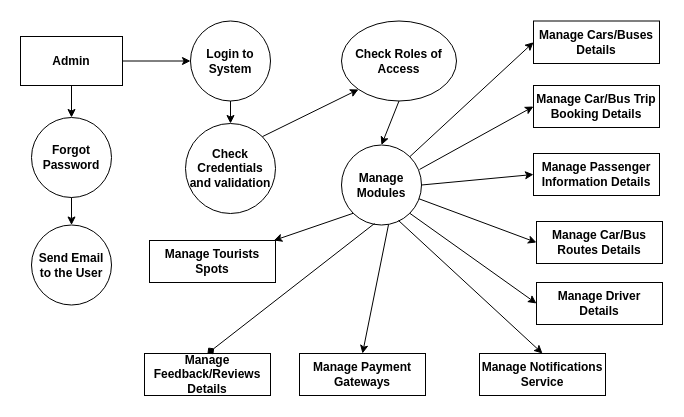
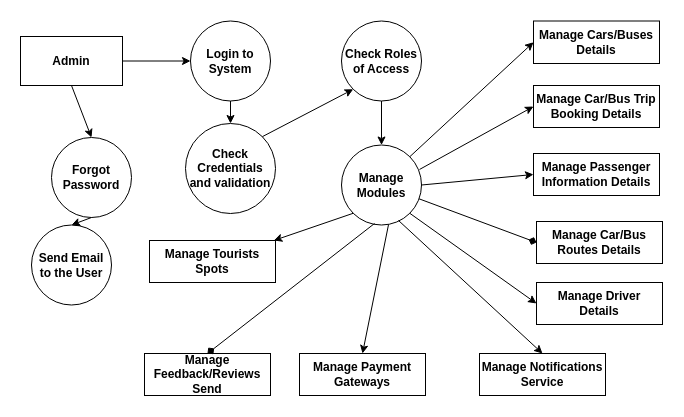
  <mxCell id="0" />
  <mxCell id="1" parent="0" />
  <mxCell id="2" value="&lt;b&gt;Admin&lt;/b&gt;" style="rounded=0;whiteSpace=wrap;html=1;" vertex="1" parent="1"><mxGeometry x="20" y="36" width="102" height="49" as="geometry" /></mxCell>
- <mxCell id="3" value="&lt;b&gt;Forgot Password&lt;/b&gt;" style="ellipse;whiteSpace=wrap;html=1;aspect=fixed;" vertex="1" parent="1"><mxGeometry x="31" y="117" width="80" height="80" as="geometry" /></mxCell>
+ <mxCell id="3" value="&lt;b&gt;Forgot Password&lt;/b&gt;" style="ellipse;whiteSpace=wrap;html=1;aspect=fixed;" vertex="1" parent="1"><mxGeometry x="51" y="137" width="80" height="80" as="geometry" /></mxCell>
  <mxCell id="4" value="&lt;b&gt;Send Email to the User&lt;/b&gt;" style="ellipse;whiteSpace=wrap;html=1;aspect=fixed;" vertex="1" parent="1"><mxGeometry x="31" y="224.5" width="80" height="80" as="geometry" /></mxCell>
  <mxCell id="5" value="&lt;b&gt;Manage Cars/Buses Details&lt;/b&gt;" style="rounded=0;whiteSpace=wrap;html=1;" vertex="1" parent="1"><mxGeometry x="533" y="20.5" width="126" height="42.5" as="geometry" /></mxCell>
  <mxCell id="6" value="&lt;b&gt;Check Credentials and validation&lt;/b&gt;" style="ellipse;whiteSpace=wrap;html=1;aspect=fixed;" vertex="1" parent="1"><mxGeometry x="185" y="123" width="90" height="90" as="geometry" /></mxCell>
- <mxCell id="7" value="&lt;b&gt;Check Roles of Access&lt;/b&gt;" style="ellipse;whiteSpace=wrap;html=1;aspect=fixed;" vertex="1" parent="1"><mxGeometry x="341" y="20.5" width="115" height="80" as="geometry" /></mxCell>
+ <mxCell id="7" value="&lt;b&gt;Check Roles of Access&lt;/b&gt;" style="ellipse;whiteSpace=wrap;html=1;aspect=fixed;" vertex="1" parent="1"><mxGeometry x="341" y="20.5" width="80" height="80" as="geometry" /></mxCell>
  <mxCell id="8" value="&lt;b&gt;Login to System&lt;/b&gt;" style="ellipse;whiteSpace=wrap;html=1;aspect=fixed;" vertex="1" parent="1"><mxGeometry x="190" y="20.5" width="80" height="80" as="geometry" /></mxCell>
  <mxCell id="9" value="&lt;b&gt;Manage Modules&lt;/b&gt;" style="ellipse;whiteSpace=wrap;html=1;aspect=fixed;" vertex="1" parent="1"><mxGeometry x="341" y="144.5" width="80" height="80" as="geometry" /></mxCell>
  <mxCell id="10" value="&lt;b&gt;Manage Car/Bus Trip Booking Details&lt;/b&gt;" style="rounded=0;whiteSpace=wrap;html=1;" vertex="1" parent="1"><mxGeometry x="533" y="85" width="126" height="42" as="geometry" /></mxCell>
  <mxCell id="11" value="&lt;b&gt;Manage Car/Bus Routes Details&lt;/b&gt;" style="rounded=0;whiteSpace=wrap;html=1;" vertex="1" parent="1"><mxGeometry x="536" y="221" width="126" height="42" as="geometry" /></mxCell>
  <mxCell id="12" value="&lt;b&gt;Manage Notifications Service&lt;/b&gt;" style="rounded=0;whiteSpace=wrap;html=1;" vertex="1" parent="1"><mxGeometry x="479" y="353" width="126" height="42" as="geometry" /></mxCell>
  <mxCell id="13" value="&lt;b&gt;Manage Payment Gateways&lt;/b&gt;" style="rounded=0;whiteSpace=wrap;html=1;" vertex="1" parent="1"><mxGeometry x="299" y="353" width="126" height="42" as="geometry" /></mxCell>
  <mxCell id="14" value="&lt;b&gt;Manage Passenger Information Details&lt;/b&gt;" style="rounded=0;whiteSpace=wrap;html=1;" vertex="1" parent="1"><mxGeometry x="533" y="153" width="126" height="42" as="geometry" /></mxCell>
  <mxCell id="15" value="&lt;b&gt;Manage Driver Details&lt;/b&gt;" style="rounded=0;whiteSpace=wrap;html=1;" vertex="1" parent="1"><mxGeometry x="536" y="282" width="126" height="42" as="geometry" /></mxCell>
- <mxCell id="16" value="&lt;b&gt;Manage Feedback/Reviews Details&lt;/b&gt;" style="rounded=0;whiteSpace=wrap;html=1;" vertex="1" parent="1"><mxGeometry x="144" y="353" width="126" height="42" as="geometry" /></mxCell>
+ <mxCell id="16" value="&lt;b&gt;Manage Feedback/Reviews Send&lt;/b&gt;" style="rounded=0;whiteSpace=wrap;html=1;" vertex="1" parent="1"><mxGeometry x="144" y="353" width="126" height="42" as="geometry" /></mxCell>
  <mxCell id="17" value="" style="endArrow=classic;html=1;rounded=0;exitX=0.5;exitY=1;exitDx=0;exitDy=0;entryX=0.5;entryY=0;entryDx=0;entryDy=0;" edge="1" parent="1" source="2" target="3"><mxGeometry width="50" height="50" relative="1" as="geometry"><mxPoint x="105" y="130" as="sourcePoint" /><mxPoint x="155" y="80" as="targetPoint" /></mxGeometry></mxCell>
  <mxCell id="18" value="" style="endArrow=classic;html=1;rounded=0;exitX=0.5;exitY=1;exitDx=0;exitDy=0;entryX=0.5;entryY=0;entryDx=0;entryDy=0;" edge="1" parent="1" source="3" target="4"><mxGeometry width="50" height="50" relative="1" as="geometry"><mxPoint x="366" y="255" as="sourcePoint" /><mxPoint x="416" y="205" as="targetPoint" /></mxGeometry></mxCell>
  <mxCell id="19" value="" style="endArrow=classic;html=1;rounded=0;exitX=1;exitY=0.5;exitDx=0;exitDy=0;entryX=0;entryY=0.5;entryDx=0;entryDy=0;" edge="1" parent="1" source="2" target="8"><mxGeometry width="50" height="50" relative="1" as="geometry"><mxPoint x="366" y="255" as="sourcePoint" /><mxPoint x="416" y="205" as="targetPoint" /></mxGeometry></mxCell>
  <mxCell id="20" value="" style="endArrow=classic;html=1;rounded=0;exitX=0.5;exitY=1;exitDx=0;exitDy=0;entryX=0.5;entryY=0;entryDx=0;entryDy=0;" edge="1" parent="1" source="8" target="6"><mxGeometry width="50" height="50" relative="1" as="geometry"><mxPoint x="366" y="255" as="sourcePoint" /><mxPoint x="416" y="205" as="targetPoint" /></mxGeometry></mxCell>
  <mxCell id="21" value="" style="endArrow=classic;html=1;rounded=0;exitX=1;exitY=0;exitDx=0;exitDy=0;entryX=0;entryY=1;entryDx=0;entryDy=0;" edge="1" parent="1" source="6" target="7"><mxGeometry width="50" height="50" relative="1" as="geometry"><mxPoint x="366" y="255" as="sourcePoint" /><mxPoint x="416" y="205" as="targetPoint" /></mxGeometry></mxCell>
  <mxCell id="22" value="" style="endArrow=classic;html=1;rounded=0;exitX=0.5;exitY=1;exitDx=0;exitDy=0;entryX=0.5;entryY=0;entryDx=0;entryDy=0;" edge="1" parent="1" source="7" target="9"><mxGeometry width="50" height="50" relative="1" as="geometry"><mxPoint x="366" y="255" as="sourcePoint" /><mxPoint x="416" y="205" as="targetPoint" /></mxGeometry></mxCell>
  <mxCell id="23" value="" style="endArrow=classic;html=1;rounded=0;exitX=1;exitY=0;exitDx=0;exitDy=0;entryX=0;entryY=0.5;entryDx=0;entryDy=0;" edge="1" parent="1" source="9" target="5"><mxGeometry width="50" height="50" relative="1" as="geometry"><mxPoint x="413" y="231" as="sourcePoint" /><mxPoint x="416" y="205" as="targetPoint" /></mxGeometry></mxCell>
  <mxCell id="24" value="" style="endArrow=classic;html=1;rounded=0;entryX=0;entryY=0.5;entryDx=0;entryDy=0;exitX=0.975;exitY=0.306;exitDx=0;exitDy=0;exitPerimeter=0;" edge="1" parent="1" source="9" target="10"><mxGeometry width="50" height="50" relative="1" as="geometry"><mxPoint x="366" y="255" as="sourcePoint" /><mxPoint x="416" y="205" as="targetPoint" /></mxGeometry></mxCell>
  <mxCell id="25" value="" style="endArrow=classic;html=1;rounded=0;entryX=0;entryY=0.5;entryDx=0;entryDy=0;exitX=1;exitY=0.5;exitDx=0;exitDy=0;" edge="1" parent="1" source="9" target="14"><mxGeometry width="50" height="50" relative="1" as="geometry"><mxPoint x="366" y="255" as="sourcePoint" /><mxPoint x="416" y="205" as="targetPoint" /></mxGeometry></mxCell>
- <mxCell id="26" value="" style="endArrow=classic;html=1;rounded=0;entryX=0;entryY=0.5;entryDx=0;entryDy=0;" edge="1" parent="1" source="9" target="11"><mxGeometry width="50" height="50" relative="1" as="geometry"><mxPoint x="366" y="255" as="sourcePoint" /><mxPoint x="416" y="205" as="targetPoint" /></mxGeometry></mxCell>
+ <mxCell id="26" value="" style="endArrow=diamond;html=1;rounded=0;entryX=0;entryY=0.5;entryDx=0;entryDy=0;" edge="1" parent="1" source="9" target="11"><mxGeometry width="50" height="50" relative="1" as="geometry"><mxPoint x="366" y="255" as="sourcePoint" /><mxPoint x="416" y="205" as="targetPoint" /></mxGeometry></mxCell>
  <mxCell id="27" value="" style="endArrow=classic;html=1;rounded=0;entryX=0;entryY=0.5;entryDx=0;entryDy=0;exitX=1;exitY=1;exitDx=0;exitDy=0;" edge="1" parent="1" source="9" target="15"><mxGeometry width="50" height="50" relative="1" as="geometry"><mxPoint x="366" y="255" as="sourcePoint" /><mxPoint x="416" y="205" as="targetPoint" /></mxGeometry></mxCell>
  <mxCell id="28" value="" style="endArrow=classic;html=1;rounded=0;entryX=0.5;entryY=0;entryDx=0;entryDy=0;exitX=0.713;exitY=0.944;exitDx=0;exitDy=0;exitPerimeter=0;" edge="1" parent="1" source="9" target="12"><mxGeometry width="50" height="50" relative="1" as="geometry"><mxPoint x="366" y="255" as="sourcePoint" /><mxPoint x="497" y="378" as="targetPoint" /></mxGeometry></mxCell>
  <mxCell id="29" value="" style="endArrow=diamond;html=1;rounded=0;exitX=0.413;exitY=0.981;exitDx=0;exitDy=0;exitPerimeter=0;entryX=0.5;entryY=0;entryDx=0;entryDy=0;" edge="1" parent="1" source="9" target="16"><mxGeometry width="50" height="50" relative="1" as="geometry"><mxPoint x="366" y="255" as="sourcePoint" /><mxPoint x="416" y="205" as="targetPoint" /></mxGeometry></mxCell>
  <mxCell id="30" value="" style="endArrow=classic;html=1;rounded=0;entryX=0.5;entryY=0;entryDx=0;entryDy=0;exitX=0.588;exitY=0.994;exitDx=0;exitDy=0;exitPerimeter=0;" edge="1" parent="1" source="9" target="13"><mxGeometry width="50" height="50" relative="1" as="geometry"><mxPoint x="366" y="255" as="sourcePoint" /><mxPoint x="416" y="205" as="targetPoint" /></mxGeometry></mxCell>
  <mxCell id="31" value="" style="endArrow=classic;html=1;rounded=0;exitX=0;exitY=1;exitDx=0;exitDy=0;" edge="1" parent="1" source="9" target="32"><mxGeometry width="50" height="50" relative="1" as="geometry"><mxPoint x="366" y="255" as="sourcePoint" /><mxPoint x="416" y="205" as="targetPoint" /></mxGeometry></mxCell>
  <mxCell id="32" value="&lt;b&gt;Manage Tourists Spots&lt;/b&gt;" style="rounded=0;whiteSpace=wrap;html=1;" vertex="1" parent="1"><mxGeometry x="149" y="240" width="126" height="42" as="geometry" /></mxCell>
